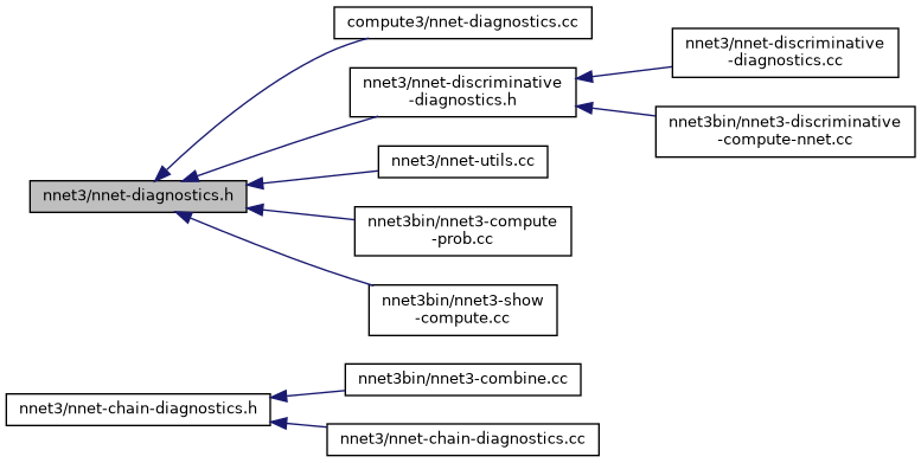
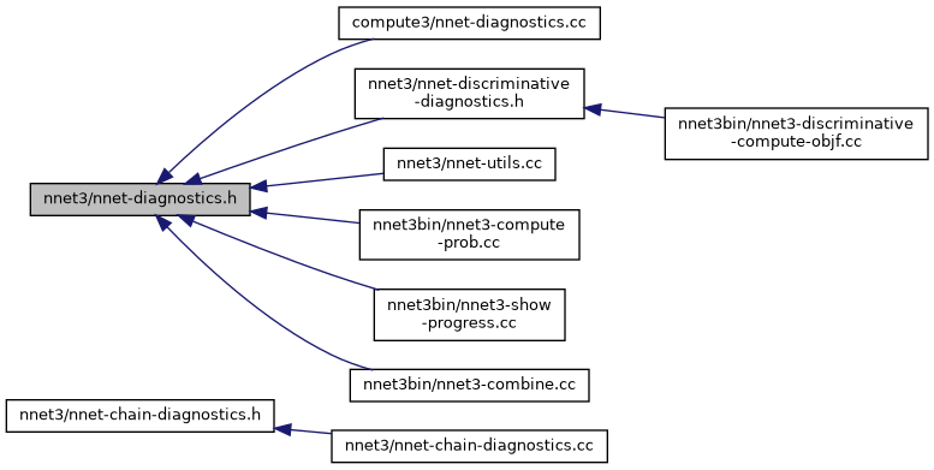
  digraph {
    fontname="DejaVu Sans"
    rankdir=LR
    node [color=black fillcolor=white fontname="DejaVu Sans" fontsize=10 shape=record style=filled]
    edge [color=midnightblue dir=back fontname="DejaVu Sans" fontsize=10 labelfontname=Helvetica labelfontsize=10 style=solid]
    n1 [fillcolor=grey75 fontcolor=black height=0.2 label="nnet3/nnet-diagnostics.h" width=0.4]
    n2 [height=0.2 label="compute3/nnet-diagnostics.cc" width=0.4]
    n3 [height=0.2 label="nnet3/nnet-discriminative\l-diagnostics.h" width=0.4]
    n4 [height=0.2 label="nnet3/nnet-utils.cc" width=0.4]
    n5 [height=0.2 label="nnet3bin/nnet3-combine.cc" width=0.4]
    n6 [height=0.2 label="nnet3bin/nnet3-compute\l-prob.cc" width=0.4]
-   n7 [height=0.2 label="nnet3bin/nnet3-show\l-compute.cc" width=0.4]
+   n7 [height=0.2 label="nnet3bin/nnet3-show\l-progress.cc" width=0.4]
    n8 [height=0.2 label="nnet3/nnet-chain-diagnostics.h" width=0.4]
    n9 [height=0.2 label="nnet3/nnet-chain-diagnostics.cc" width=0.4]
-   n10 [height=0.2 label="nnet3/nnet-discriminative\l-diagnostics.cc" width=0.4]
-   n11 [height=0.2 label="nnet3bin/nnet3-discriminative\l-compute-nnet.cc" width=0.4]
+   n11 [height=0.2 label="nnet3bin/nnet3-discriminative\l-compute-objf.cc" width=0.4]
    n1 -> n2
    n1 -> n3
    n1 -> n4
-   n8 -> n5
+   n1 -> n5
    n1 -> n6
    n1 -> n7
-   n3 -> n10
    n3 -> n11
    n8 -> n9
  }
